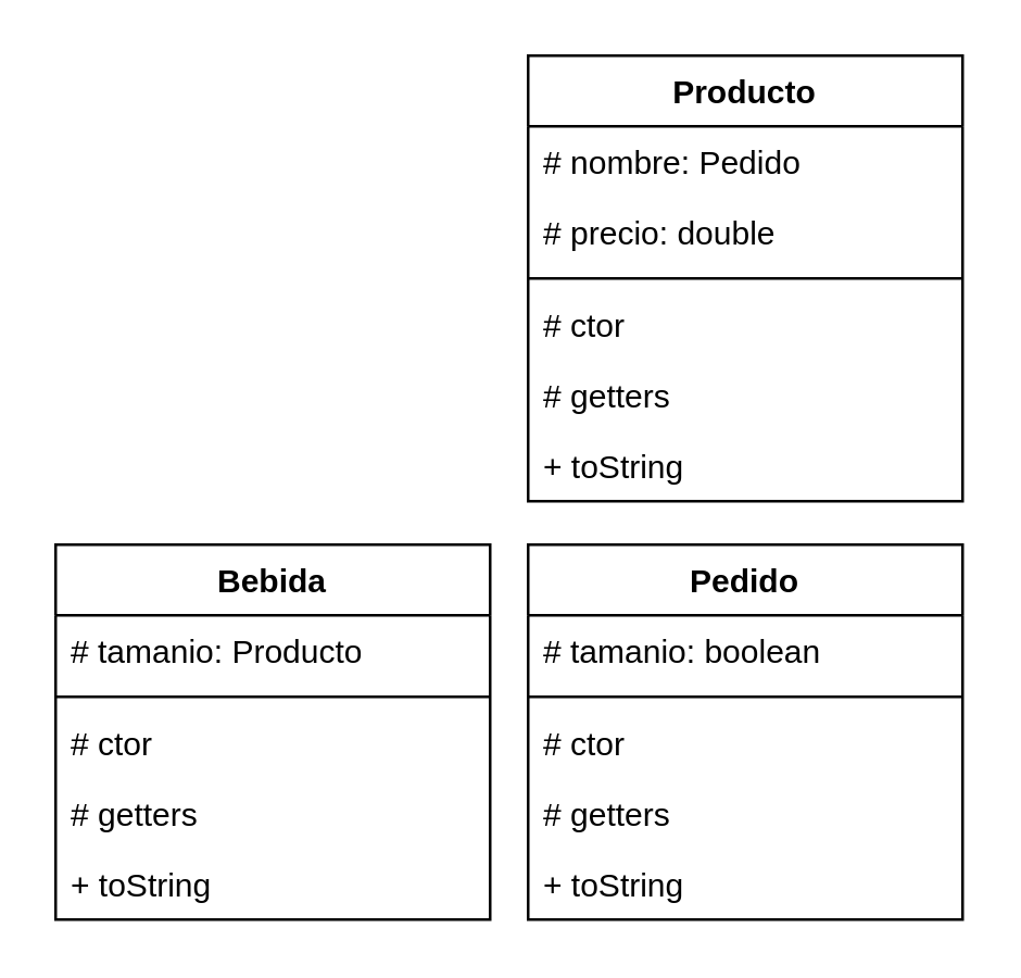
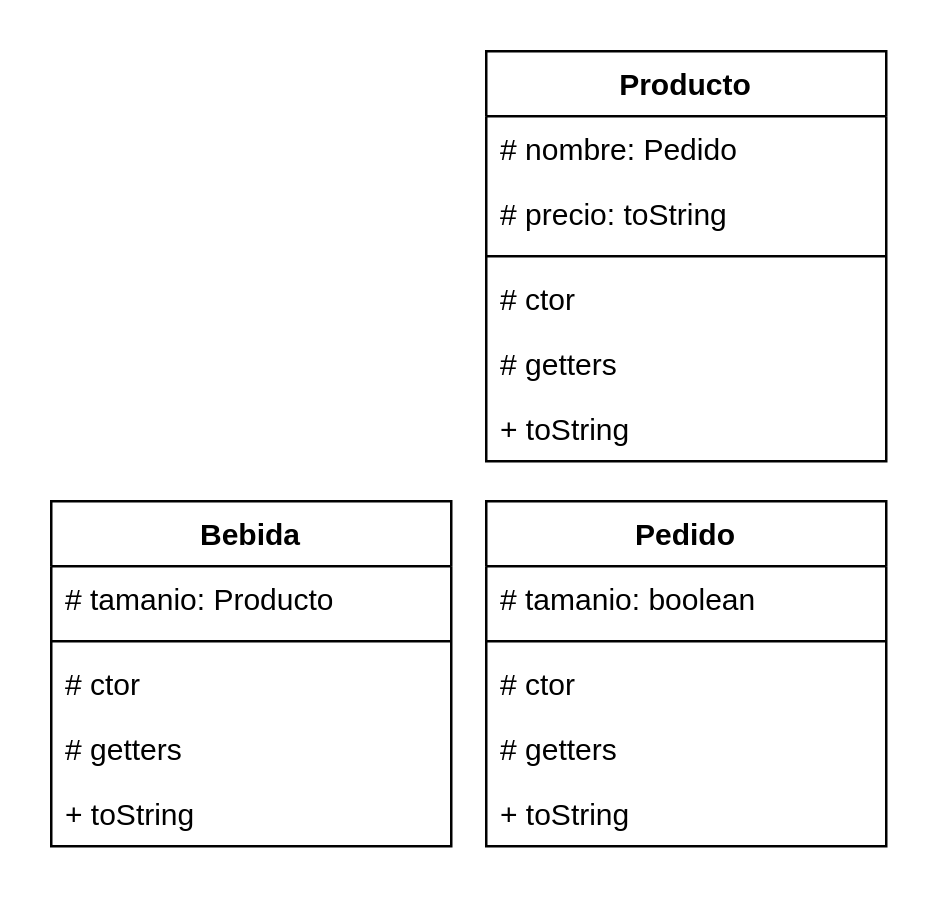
  <mxCell id="0" />
  <mxCell id="1" parent="0" />
  <mxCell id="2" value="Producto" style="swimlane;fontStyle=1;align=center;verticalAlign=top;childLayout=stackLayout;horizontal=1;startSize=26;horizontalStack=0;resizeParent=1;resizeParentMax=0;resizeLast=0;collapsible=1;marginBottom=0;whiteSpace=wrap;html=1;" vertex="1" parent="1"><mxGeometry x="194" y="20" width="160" height="164" as="geometry" /></mxCell>
  <mxCell id="3" value="# nombre: Pedido" style="text;strokeColor=none;fillColor=none;align=left;verticalAlign=top;spacingLeft=4;spacingRight=4;overflow=hidden;rotatable=0;points=[[0,0.5],[1,0.5]];portConstraint=eastwest;whiteSpace=wrap;html=1;" vertex="1" parent="2"><mxGeometry y="26" width="160" height="26" as="geometry" /></mxCell>
- <mxCell id="4" value="# precio: double" style="text;strokeColor=none;fillColor=none;align=left;verticalAlign=top;spacingLeft=4;spacingRight=4;overflow=hidden;rotatable=0;points=[[0,0.5],[1,0.5]];portConstraint=eastwest;whiteSpace=wrap;html=1;" vertex="1" parent="2"><mxGeometry y="52" width="160" height="26" as="geometry" /></mxCell>
+ <mxCell id="4" value="# precio: toString" style="text;strokeColor=none;fillColor=none;align=left;verticalAlign=top;spacingLeft=4;spacingRight=4;overflow=hidden;rotatable=0;points=[[0,0.5],[1,0.5]];portConstraint=eastwest;whiteSpace=wrap;html=1;" vertex="1" parent="2"><mxGeometry y="52" width="160" height="26" as="geometry" /></mxCell>
  <mxCell id="5" value="" style="line;strokeWidth=1;fillColor=none;align=left;verticalAlign=middle;spacingTop=-1;spacingLeft=3;spacingRight=3;rotatable=0;labelPosition=right;points=[];portConstraint=eastwest;strokeColor=inherit;" vertex="1" parent="2"><mxGeometry y="78" width="160" height="8" as="geometry" /></mxCell>
  <mxCell id="6" value="# ctor" style="text;strokeColor=none;fillColor=none;align=left;verticalAlign=top;spacingLeft=4;spacingRight=4;overflow=hidden;rotatable=0;points=[[0,0.5],[1,0.5]];portConstraint=eastwest;whiteSpace=wrap;html=1;" vertex="1" parent="2"><mxGeometry y="86" width="160" height="26" as="geometry" /></mxCell>
  <mxCell id="7" value="# getters" style="text;strokeColor=none;fillColor=none;align=left;verticalAlign=top;spacingLeft=4;spacingRight=4;overflow=hidden;rotatable=0;points=[[0,0.5],[1,0.5]];portConstraint=eastwest;whiteSpace=wrap;html=1;" vertex="1" parent="2"><mxGeometry y="112" width="160" height="26" as="geometry" /></mxCell>
  <mxCell id="8" value="+ toString" style="text;strokeColor=none;fillColor=none;align=left;verticalAlign=top;spacingLeft=4;spacingRight=4;overflow=hidden;rotatable=0;points=[[0,0.5],[1,0.5]];portConstraint=eastwest;whiteSpace=wrap;html=1;" vertex="1" parent="2"><mxGeometry y="138" width="160" height="26" as="geometry" /></mxCell>
  <mxCell id="9" value="Bebida" style="swimlane;fontStyle=1;align=center;verticalAlign=top;childLayout=stackLayout;horizontal=1;startSize=26;horizontalStack=0;resizeParent=1;resizeParentMax=0;resizeLast=0;collapsible=1;marginBottom=0;whiteSpace=wrap;html=1;" vertex="1" parent="1"><mxGeometry x="20" y="200" width="160" height="138" as="geometry" /></mxCell>
  <mxCell id="10" value="# tamanio: Producto" style="text;strokeColor=none;fillColor=none;align=left;verticalAlign=top;spacingLeft=4;spacingRight=4;overflow=hidden;rotatable=0;points=[[0,0.5],[1,0.5]];portConstraint=eastwest;whiteSpace=wrap;html=1;" vertex="1" parent="9"><mxGeometry y="26" width="160" height="26" as="geometry" /></mxCell>
  <mxCell id="11" value="" style="line;strokeWidth=1;fillColor=none;align=left;verticalAlign=middle;spacingTop=-1;spacingLeft=3;spacingRight=3;rotatable=0;labelPosition=right;points=[];portConstraint=eastwest;strokeColor=inherit;" vertex="1" parent="9"><mxGeometry y="52" width="160" height="8" as="geometry" /></mxCell>
  <mxCell id="12" value="# ctor" style="text;strokeColor=none;fillColor=none;align=left;verticalAlign=top;spacingLeft=4;spacingRight=4;overflow=hidden;rotatable=0;points=[[0,0.5],[1,0.5]];portConstraint=eastwest;whiteSpace=wrap;html=1;" vertex="1" parent="9"><mxGeometry y="60" width="160" height="26" as="geometry" /></mxCell>
  <mxCell id="13" value="# getters" style="text;strokeColor=none;fillColor=none;align=left;verticalAlign=top;spacingLeft=4;spacingRight=4;overflow=hidden;rotatable=0;points=[[0,0.5],[1,0.5]];portConstraint=eastwest;whiteSpace=wrap;html=1;" vertex="1" parent="9"><mxGeometry y="86" width="160" height="26" as="geometry" /></mxCell>
  <mxCell id="14" value="+ toString" style="text;strokeColor=none;fillColor=none;align=left;verticalAlign=top;spacingLeft=4;spacingRight=4;overflow=hidden;rotatable=0;points=[[0,0.5],[1,0.5]];portConstraint=eastwest;whiteSpace=wrap;html=1;" vertex="1" parent="9"><mxGeometry y="112" width="160" height="26" as="geometry" /></mxCell>
  <mxCell id="15" value="Pedido" style="swimlane;fontStyle=1;align=center;verticalAlign=top;childLayout=stackLayout;horizontal=1;startSize=26;horizontalStack=0;resizeParent=1;resizeParentMax=0;resizeLast=0;collapsible=1;marginBottom=0;whiteSpace=wrap;html=1;" vertex="1" parent="1"><mxGeometry x="194" y="200" width="160" height="138" as="geometry" /></mxCell>
  <mxCell id="16" value="# tamanio: boolean" style="text;strokeColor=none;fillColor=none;align=left;verticalAlign=top;spacingLeft=4;spacingRight=4;overflow=hidden;rotatable=0;points=[[0,0.5],[1,0.5]];portConstraint=eastwest;whiteSpace=wrap;html=1;" vertex="1" parent="15"><mxGeometry y="26" width="160" height="26" as="geometry" /></mxCell>
  <mxCell id="17" value="" style="line;strokeWidth=1;fillColor=none;align=left;verticalAlign=middle;spacingTop=-1;spacingLeft=3;spacingRight=3;rotatable=0;labelPosition=right;points=[];portConstraint=eastwest;strokeColor=inherit;" vertex="1" parent="15"><mxGeometry y="52" width="160" height="8" as="geometry" /></mxCell>
  <mxCell id="18" value="# ctor" style="text;strokeColor=none;fillColor=none;align=left;verticalAlign=top;spacingLeft=4;spacingRight=4;overflow=hidden;rotatable=0;points=[[0,0.5],[1,0.5]];portConstraint=eastwest;whiteSpace=wrap;html=1;" vertex="1" parent="15"><mxGeometry y="60" width="160" height="26" as="geometry" /></mxCell>
  <mxCell id="19" value="# getters" style="text;strokeColor=none;fillColor=none;align=left;verticalAlign=top;spacingLeft=4;spacingRight=4;overflow=hidden;rotatable=0;points=[[0,0.5],[1,0.5]];portConstraint=eastwest;whiteSpace=wrap;html=1;" vertex="1" parent="15"><mxGeometry y="86" width="160" height="26" as="geometry" /></mxCell>
  <mxCell id="20" value="+ toString" style="text;strokeColor=none;fillColor=none;align=left;verticalAlign=top;spacingLeft=4;spacingRight=4;overflow=hidden;rotatable=0;points=[[0,0.5],[1,0.5]];portConstraint=eastwest;whiteSpace=wrap;html=1;" vertex="1" parent="15"><mxGeometry y="112" width="160" height="26" as="geometry" /></mxCell>
